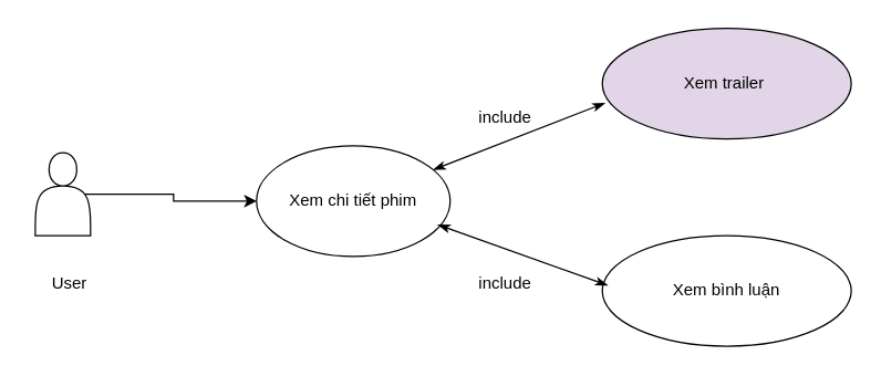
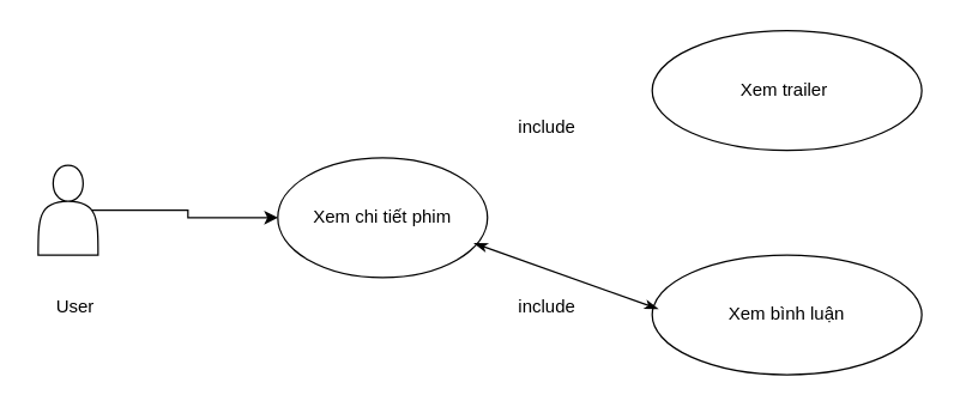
  <mxCell id="0" />
  <mxCell id="1" parent="0" />
  <mxCell id="2" style="edgeStyle=orthogonalEdgeStyle;rounded=0;orthogonalLoop=1;jettySize=auto;html=1;exitX=0.9;exitY=0.5;exitDx=0;exitDy=0;exitPerimeter=0;" edge="1" parent="1" source="3" target="5"><mxGeometry relative="1" as="geometry" /></mxCell>
  <mxCell id="3" value="" style="shape=actor;whiteSpace=wrap;html=1;" vertex="1" parent="1"><mxGeometry x="25" y="110" width="40" height="60" as="geometry" /></mxCell>
  <mxCell id="4" value="User" style="text;html=1;whiteSpace=wrap;strokeColor=none;fillColor=none;align=center;verticalAlign=middle;rounded=0;" vertex="1" parent="1"><mxGeometry x="20" y="190" width="60" height="30" as="geometry" /></mxCell>
  <mxCell id="5" value="Xem chi tiết phim" style="ellipse;whiteSpace=wrap;html=1;" vertex="1" parent="1"><mxGeometry x="185" y="105" width="140" height="80" as="geometry" /></mxCell>
- <mxCell id="6" value="&amp;nbsp;Xem trailer&amp;nbsp;&amp;nbsp;" style="ellipse;whiteSpace=wrap;html=1;fillColor=#e1d5e7;" vertex="1" parent="1"><mxGeometry x="435" y="20" width="180" height="80" as="geometry" /></mxCell>
+ <mxCell id="6" value="&amp;nbsp;Xem trailer&amp;nbsp;&amp;nbsp;" style="ellipse;whiteSpace=wrap;html=1;" vertex="1" parent="1"><mxGeometry x="435" y="20" width="180" height="80" as="geometry" /></mxCell>
  <mxCell id="7" value="Xem bình luận" style="ellipse;whiteSpace=wrap;html=1;" vertex="1" parent="1"><mxGeometry x="435" y="170" width="180" height="80" as="geometry" /></mxCell>
- <mxCell id="8" style="rounded=0;orthogonalLoop=1;jettySize=auto;html=1;entryX=0.011;entryY=0.675;entryDx=0;entryDy=0;entryPerimeter=0;endArrow=classicThin;endFill=1;startArrow=classicThin;startFill=1;" edge="1" parent="1" source="5" target="6"><mxGeometry relative="1" as="geometry" /></mxCell>
  <mxCell id="9" value="include" style="text;html=1;whiteSpace=wrap;strokeColor=none;fillColor=none;align=center;verticalAlign=middle;rounded=0;rotation=0;" vertex="1" parent="1"><mxGeometry x="335" y="70" width="60" height="30" as="geometry" /></mxCell>
  <mxCell id="10" value="include" style="text;html=1;whiteSpace=wrap;strokeColor=none;fillColor=none;align=center;verticalAlign=middle;rounded=0;rotation=0;" vertex="1" parent="1"><mxGeometry x="335" y="190" width="60" height="30" as="geometry" /></mxCell>
  <mxCell id="11" style="rounded=0;orthogonalLoop=1;jettySize=auto;html=1;entryX=0.011;entryY=0.675;entryDx=0;entryDy=0;entryPerimeter=0;endArrow=classicThin;endFill=1;startArrow=classicThin;startFill=1;exitX=0.936;exitY=0.713;exitDx=0;exitDy=0;exitPerimeter=0;" edge="1" parent="1" source="5"><mxGeometry relative="1" as="geometry"><mxPoint x="325" y="250" as="sourcePoint" /><mxPoint x="439" y="206" as="targetPoint" /></mxGeometry></mxCell>
